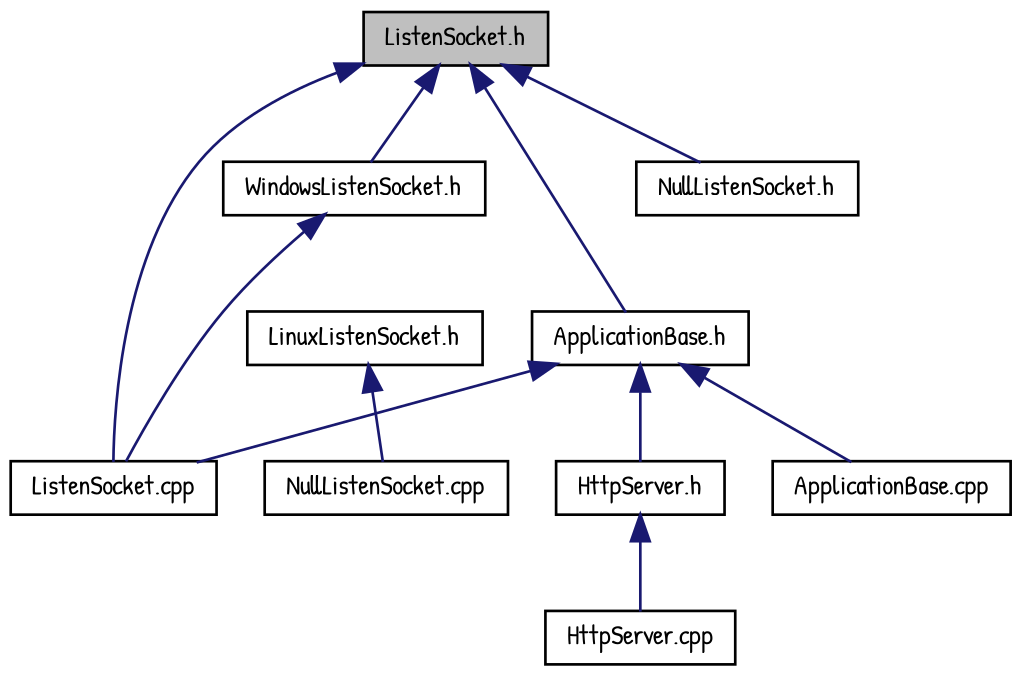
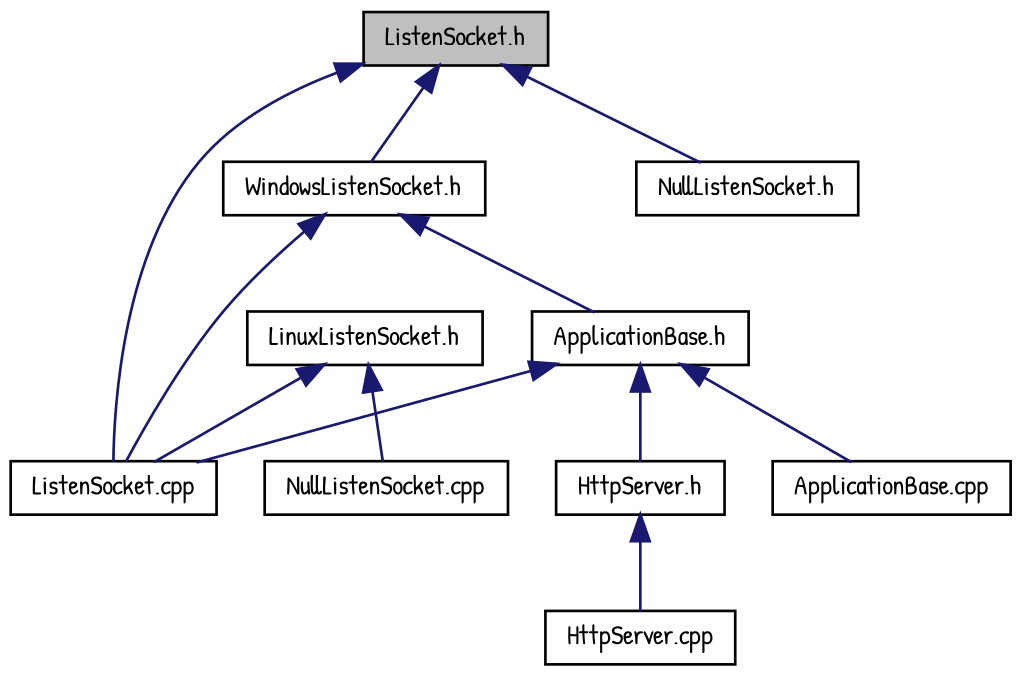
  digraph {
    fontname="Patrick Hand"
    node [color=black fillcolor=white fontname="Patrick Hand" fontsize=10 shape=record style=filled]
    edge [color=midnightblue dir=back fontname="Patrick Hand" fontsize=10 labelfontname=Helvetica labelfontsize=10 style=solid]
    n1 [fillcolor=grey75 fontcolor=black height=0.2 label="ListenSocket.h" width=0.4]
    n2 [height=0.2 label="ApplicationBase.h" width=0.4]
    n3 [height=0.2 label="ListenSocket.cpp" width=0.4]
    n4 [height=0.2 label="NullListenSocket.h" width=0.4]
    n5 [height=0.2 label="WindowsListenSocket.h" width=0.4]
    n6 [height=0.2 label="HttpServer.h" width=0.4]
    n7 [height=0.2 label="ApplicationBase.cpp" width=0.4]
    n8 [height=0.2 label="LinuxListenSocket.h" width=0.4]
    n9 [height=0.2 label="NullListenSocket.cpp" width=0.4]
    n10 [height=0.2 label="HttpServer.cpp" width=0.4]
-   n1 -> n2
+   n5 -> n2
    n1 -> n3
    n1 -> n4
    n1 -> n5
    n2 -> n3
    n2 -> n6
    n2 -> n7
    n5 -> n3
    n6 -> n10
+   n8 -> n3
    n8 -> n9
  }
